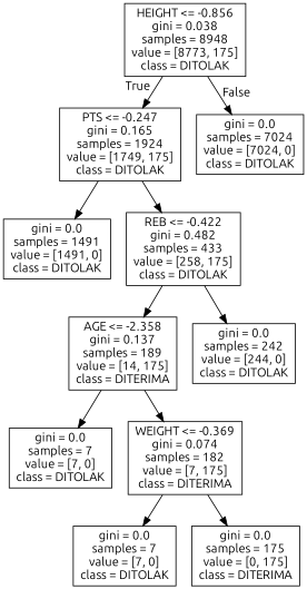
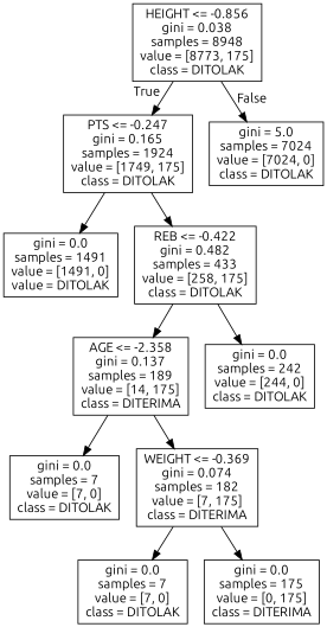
  digraph {
    fontname=Ubuntu
    node [fontname=Ubuntu shape=box]
    edge [fontname=Ubuntu]
    n1 [label="HEIGHT <= -0.856\ngini = 0.038\nsamples = 8948\nvalue = [8773, 175]\nclass = DITOLAK"]
    n2 [label="PTS <= -0.247\ngini = 0.165\nsamples = 1924\nvalue = [1749, 175]\nclass = DITOLAK"]
-   n3 [label="gini = 0.0\nsamples = 7024\nvalue = [7024, 0]\nclass = DITOLAK"]
-   n4 [label="gini = 0.0\nsamples = 1491\nvalue = [1491, 0]\nclass = DITOLAK"]
+   n3 [label="gini = 5.0\nsamples = 7024\nvalue = [7024, 0]\nclass = DITOLAK"]
+   n4 [label="gini = 0.0\nsamples = 1491\nvalue = [1491, 0]\nvalue = DITOLAK"]
    n5 [label="REB <= -0.422\ngini = 0.482\nsamples = 433\nvalue = [258, 175]\nclass = DITOLAK"]
    n6 [label="AGE <= -2.358\ngini = 0.137\nsamples = 189\nvalue = [14, 175]\nclass = DITERIMA"]
    n7 [label="gini = 0.0\nsamples = 242\nvalue = [244, 0]\nclass = DITOLAK"]
    n8 [label="gini = 0.0\nsamples = 7\nvalue = [7, 0]\nclass = DITOLAK"]
    n9 [label="WEIGHT <= -0.369\ngini = 0.074\nsamples = 182\nvalue = [7, 175]\nclass = DITERIMA"]
    n10 [label="gini = 0.0\nsamples = 7\nvalue = [7, 0]\nclass = DITOLAK"]
    n11 [label="gini = 0.0\nsamples = 175\nvalue = [0, 175]\nclass = DITERIMA"]
    n1 -> n2 [headlabel=True labelangle=45 labeldistance=2.5]
    n1 -> n3 [headlabel=False labelangle=-45 labeldistance=2.5]
    n2 -> n4
    n2 -> n5
    n5 -> n6
    n5 -> n7
    n6 -> n8
    n6 -> n9
    n9 -> n10
    n9 -> n11
  }
